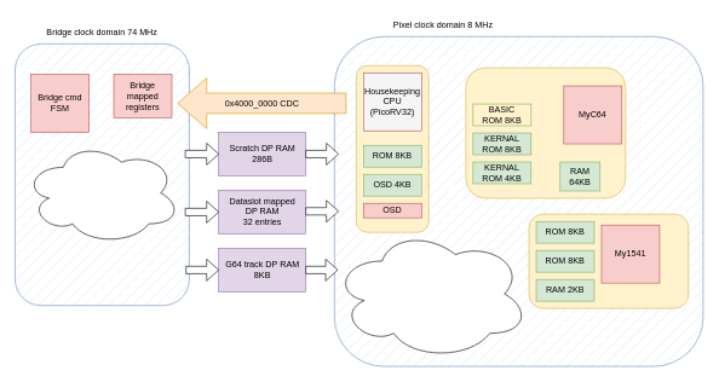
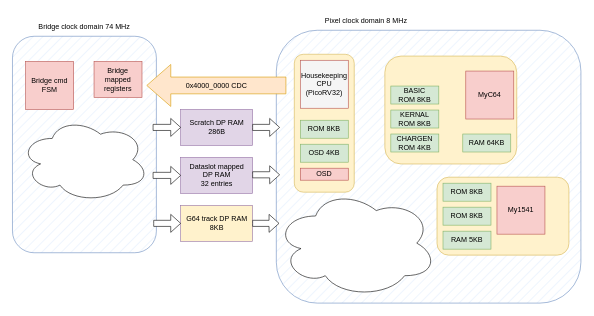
  <mxCell id="0" />
  <mxCell id="1" parent="0" />
  <mxCell id="2" value="" style="rounded=1;whiteSpace=wrap;html=1;fillColor=#dae8fc;fillStyle=hatch;strokeColor=#6c8ebf;" vertex="1" parent="1"><mxGeometry x="460" y="50" width="508" height="455" as="geometry" /></mxCell>
  <mxCell id="3" value="" style="rounded=1;whiteSpace=wrap;html=1;fillColor=#fff2cc;strokeColor=#d6b656;" vertex="1" parent="1"><mxGeometry x="490" y="90" width="100" height="230" as="geometry" /></mxCell>
  <mxCell id="4" value="" style="rounded=1;whiteSpace=wrap;html=1;fillColor=#fff2cc;strokeColor=#d6b656;" vertex="1" parent="1"><mxGeometry x="641" y="93" width="220" height="180" as="geometry" /></mxCell>
  <mxCell id="5" value="" style="rounded=1;whiteSpace=wrap;html=1;fillStyle=hatch;fillColor=#dae8fc;strokeColor=#6c8ebf;" vertex="1" parent="1"><mxGeometry x="20" y="60" width="240" height="361" as="geometry" /></mxCell>
  <mxCell id="6" value="Bridge clock domain 74 MHz" style="text;strokeColor=none;align=center;fillColor=none;html=1;verticalAlign=middle;whiteSpace=wrap;rounded=0;" vertex="1" parent="1"><mxGeometry x="60" y="30" width="160" height="30" as="geometry" /></mxCell>
  <mxCell id="7" value="Pixel clock domain 8 MHz" style="text;strokeColor=none;align=center;fillColor=none;html=1;verticalAlign=middle;whiteSpace=wrap;rounded=0;" vertex="1" parent="1"><mxGeometry x="530" width="160" height="30" as="geometry" y="20" /></mxCell>
  <mxCell id="8" value="Housekeeping CPU&lt;div&gt;(PicoRV32)&lt;/div&gt;" style="whiteSpace=wrap;html=1;aspect=fixed;fillColor=#f5f5f5;strokeColor=#b85450;" vertex="1" parent="1"><mxGeometry x="500" y="100" width="80" height="80" as="geometry" /></mxCell>
  <mxCell id="9" value="ROM 8KB" style="rounded=0;whiteSpace=wrap;html=1;fillColor=#d5e8d4;strokeColor=#82b366;" vertex="1" parent="1"><mxGeometry x="500" y="200" width="80" height="30" as="geometry" /></mxCell>
  <mxCell id="10" value="OSD 4KB" style="rounded=0;whiteSpace=wrap;html=1;fillColor=#d5e8d4;strokeColor=#82b366;" vertex="1" parent="1"><mxGeometry x="500" y="240" width="80" height="30" as="geometry" /></mxCell>
  <mxCell id="11" value="OSD" style="rounded=0;whiteSpace=wrap;html=1;fillColor=#f8cecc;strokeColor=#b85450;" vertex="1" parent="1"><mxGeometry x="500" y="280" width="80" height="20" as="geometry" /></mxCell>
  <mxCell id="12" value="Scratch DP RAM 286B" style="rounded=0;whiteSpace=wrap;html=1;fillColor=#e1d5e7;strokeColor=#9673a6;" vertex="1" parent="1"><mxGeometry x="300.5" y="182" width="120" height="60" as="geometry" /></mxCell>
  <mxCell id="13" value="Dataslot mapped&lt;div&gt;DP RAM&lt;/div&gt;&lt;div&gt;32 entries&lt;/div&gt;" style="rounded=0;whiteSpace=wrap;html=1;fillColor=#e1d5e7;strokeColor=#9673a6;" vertex="1" parent="1"><mxGeometry x="300.5" y="262" width="120" height="60" as="geometry" /></mxCell>
- <mxCell id="14" value="&lt;div&gt;G64 track DP RAM 8KB&lt;/div&gt;" style="rounded=0;whiteSpace=wrap;html=1;fillColor=#e1d5e7;strokeColor=#9673a6;" vertex="1" parent="1"><mxGeometry x="300.5" y="342" width="120" height="60" as="geometry" /></mxCell>
+ <mxCell id="14" value="&lt;div&gt;G64 track DP RAM 8KB&lt;/div&gt;" style="rounded=0;whiteSpace=wrap;html=1;fillColor=#fff2cc;strokeColor=#9673a6;" vertex="1" parent="1"><mxGeometry x="300.5" y="342" width="120" height="60" as="geometry" /></mxCell>
  <mxCell id="15" value="MyC64" style="whiteSpace=wrap;html=1;aspect=fixed;fillColor=#f8cecc;strokeColor=#b85450;" vertex="1" parent="1"><mxGeometry x="776" y="118" width="80" height="80" as="geometry" /></mxCell>
- <mxCell id="16" value="BASIC&lt;div&gt;ROM 8KB&lt;/div&gt;" style="rounded=0;whiteSpace=wrap;html=1;fillColor=#fff2cc;strokeColor=#82b366;" vertex="1" parent="1"><mxGeometry x="651" y="143" width="80" height="30" as="geometry" /></mxCell>
+ <mxCell id="16" value="BASIC&lt;div&gt;ROM 8KB&lt;/div&gt;" style="rounded=0;whiteSpace=wrap;html=1;fillColor=#d5e8d4;strokeColor=#82b366;" vertex="1" parent="1"><mxGeometry x="651" y="143" width="80" height="30" as="geometry" /></mxCell>
  <mxCell id="17" value="&lt;div&gt;KERNAL&lt;/div&gt;&lt;div&gt;ROM 8KB&lt;/div&gt;" style="rounded=0;whiteSpace=wrap;html=1;fillColor=#d5e8d4;strokeColor=#82b366;" vertex="1" parent="1"><mxGeometry x="651" y="183" width="80" height="30" as="geometry" /></mxCell>
- <mxCell id="18" value="&lt;div&gt;KERNAL&lt;/div&gt;&lt;div&gt;ROM 4KB&lt;/div&gt;" style="rounded=0;whiteSpace=wrap;html=1;fillColor=#d5e8d4;strokeColor=#82b366;" vertex="1" parent="1"><mxGeometry x="651" y="223" width="80" height="30" as="geometry" /></mxCell>
- <mxCell id="19" value="RAM 64KB" style="rounded=0;whiteSpace=wrap;html=1;fillColor=#d5e8d4;strokeColor=#82b366;" vertex="1" parent="1"><mxGeometry x="771" y="223" width="55" height="40" as="geometry" /></mxCell>
+ <mxCell id="18" value="&lt;div&gt;CHARGEN&lt;/div&gt;&lt;div&gt;ROM 4KB&lt;/div&gt;" style="rounded=0;whiteSpace=wrap;html=1;fillColor=#d5e8d4;strokeColor=#82b366;" vertex="1" parent="1"><mxGeometry x="651" y="223" width="80" height="30" as="geometry" /></mxCell>
+ <mxCell id="19" value="RAM 64KB" style="rounded=0;whiteSpace=wrap;html=1;fillColor=#d5e8d4;strokeColor=#82b366;" vertex="1" parent="1"><mxGeometry x="771" y="223" width="80" height="30" as="geometry" /></mxCell>
  <mxCell id="20" value="" style="rounded=1;whiteSpace=wrap;html=1;fillColor=#fff2cc;strokeColor=#d6b656;" vertex="1" parent="1"><mxGeometry x="728" y="295" width="220" height="130" as="geometry" /></mxCell>
  <mxCell id="21" value="My1541" style="whiteSpace=wrap;html=1;aspect=fixed;fillColor=#f8cecc;strokeColor=#b85450;" vertex="1" parent="1"><mxGeometry x="828" y="310" width="80" height="80" as="geometry" /></mxCell>
  <mxCell id="22" value="ROM 8KB" style="rounded=0;whiteSpace=wrap;html=1;fillColor=#d5e8d4;strokeColor=#82b366;" vertex="1" parent="1"><mxGeometry x="738" y="305" width="80" height="30" as="geometry" /></mxCell>
  <mxCell id="23" value="ROM 8KB" style="rounded=0;whiteSpace=wrap;html=1;fillColor=#d5e8d4;strokeColor=#82b366;" vertex="1" parent="1"><mxGeometry x="738" y="345" width="80" height="30" as="geometry" /></mxCell>
- <mxCell id="24" value="RAM 2KB" style="rounded=0;whiteSpace=wrap;html=1;fillColor=#d5e8d4;strokeColor=#82b366;" vertex="1" parent="1"><mxGeometry x="738" y="385" width="80" height="30" as="geometry" /></mxCell>
+ <mxCell id="24" value="RAM 5KB" style="rounded=0;whiteSpace=wrap;html=1;fillColor=#d5e8d4;strokeColor=#82b366;" vertex="1" parent="1"><mxGeometry x="738" y="385" width="80" height="30" as="geometry" /></mxCell>
  <mxCell id="25" value="" style="html=1;shadow=0;dashed=0;align=center;verticalAlign=middle;shape=mxgraph.arrows2.arrow;dy=0.66;dx=16.6;notch=0;" vertex="1" parent="1"><mxGeometry x="255.5" y="357" width="45" height="30" as="geometry" /></mxCell>
  <mxCell id="26" value="" style="html=1;shadow=0;dashed=0;align=center;verticalAlign=middle;shape=mxgraph.arrows2.arrow;dy=0.66;dx=16.6;notch=0;" vertex="1" parent="1"><mxGeometry x="254.5" y="277" width="46" height="30" as="geometry" /></mxCell>
  <mxCell id="27" value="" style="html=1;shadow=0;dashed=0;align=center;verticalAlign=middle;shape=mxgraph.arrows2.arrow;dy=0.66;dx=16.6;notch=0;" vertex="1" parent="1"><mxGeometry x="254.5" y="197" width="46" height="30" as="geometry" /></mxCell>
  <mxCell id="28" value="" style="html=1;shadow=0;dashed=0;align=center;verticalAlign=middle;shape=mxgraph.arrows2.arrow;dy=0.66;dx=16.6;notch=0;" vertex="1" parent="1"><mxGeometry x="420.5" y="197" width="45" height="30" as="geometry" /></mxCell>
  <mxCell id="29" value="" style="html=1;shadow=0;dashed=0;align=center;verticalAlign=middle;shape=mxgraph.arrows2.arrow;dy=0.66;dx=16.6;notch=0;" vertex="1" parent="1"><mxGeometry x="420.5" y="276" width="45" height="30" as="geometry" /></mxCell>
  <mxCell id="30" value="" style="html=1;shadow=0;dashed=0;align=center;verticalAlign=middle;shape=mxgraph.arrows2.arrow;dy=0.66;dx=16.6;notch=0;" vertex="1" parent="1"><mxGeometry x="420.5" y="357" width="44" height="30" as="geometry" /></mxCell>
  <mxCell id="31" value="" style="ellipse;shape=cloud;whiteSpace=wrap;html=1;" vertex="1" parent="1"><mxGeometry x="458" y="314.5" width="270" height="181" as="geometry" /></mxCell>
  <mxCell id="32" value="Bridge mapped registers" style="whiteSpace=wrap;html=1;aspect=fixed;fillColor=#f8cecc;strokeColor=#b85450;" vertex="1" parent="1"><mxGeometry x="156" y="102" width="80" height="60" as="geometry" /></mxCell>
  <mxCell id="33" value="Bridge cmd FSM" style="whiteSpace=wrap;html=1;aspect=fixed;fillColor=#f8cecc;strokeColor=#b85450;" vertex="1" parent="1"><mxGeometry x="42" y="102" width="80" height="80" as="geometry" /></mxCell>
  <mxCell id="34" value="0x4000_0000 CDC" style="html=1;shadow=0;dashed=0;align=center;verticalAlign=middle;shape=mxgraph.arrows2.arrow;dy=0.6;dx=40;flipH=1;notch=0;fillColor=#ffe6cc;strokeColor=#d79b00;" vertex="1" parent="1"><mxGeometry x="244" y="107" width="232" height="70" as="geometry" /></mxCell>
  <mxCell id="35" value="" style="ellipse;shape=cloud;whiteSpace=wrap;html=1;" vertex="1" parent="1"><mxGeometry x="32.5" y="195" width="215" height="141.5" as="geometry" /></mxCell>
